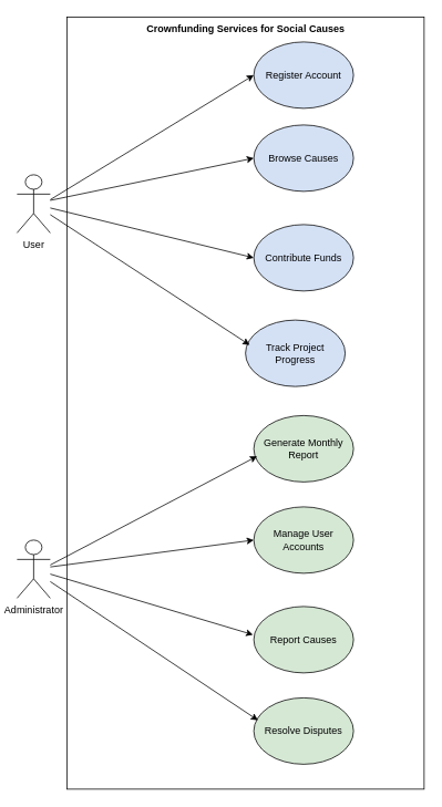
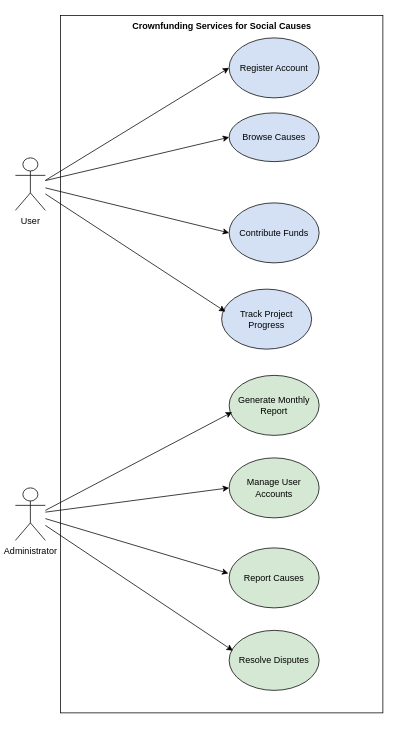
  <mxCell id="0" />
  <mxCell id="1" parent="0" />
  <mxCell id="2" value="" style="rounded=0;whiteSpace=wrap;html=1;" vertex="1" parent="1"><mxGeometry x="80" y="20" width="430" height="930" as="geometry" /></mxCell>
  <mxCell id="3" value="User" style="shape=umlActor;verticalLabelPosition=bottom;verticalAlign=top;html=1;outlineConnect=0;" parent="1" vertex="1"><mxGeometry x="20" y="210" width="40" height="70" as="geometry" /></mxCell>
  <mxCell id="4" value="Administrator" style="shape=umlActor;verticalLabelPosition=bottom;verticalAlign=top;html=1;outlineConnect=0;" vertex="1" parent="1"><mxGeometry x="20" y="650" width="40" height="70" as="geometry" /></mxCell>
  <mxCell id="5" value="Register Account" style="ellipse;whiteSpace=wrap;html=1;fillColor=#D4E1F5;" vertex="1" parent="1"><mxGeometry x="305" y="50" width="120" height="80" as="geometry" /></mxCell>
- <mxCell id="6" value="Browse Causes" style="ellipse;whiteSpace=wrap;html=1;fillColor=#D4E1F5;" vertex="1" parent="1"><mxGeometry x="305" y="150" width="120" height="80" as="geometry" /></mxCell>
+ <mxCell id="6" value="Browse Causes" style="ellipse;whiteSpace=wrap;html=1;fillColor=#D4E1F5;" vertex="1" parent="1"><mxGeometry x="305" y="150" width="120" height="65" as="geometry" /></mxCell>
  <mxCell id="7" value="Contribute Funds" style="ellipse;whiteSpace=wrap;html=1;fillColor=#D4E1F5;" vertex="1" parent="1"><mxGeometry x="305" y="270" width="120" height="80" as="geometry" /></mxCell>
  <mxCell id="8" value="Track Project Progress" style="ellipse;whiteSpace=wrap;html=1;fillColor=#D4E1F5;" vertex="1" parent="1"><mxGeometry x="295" y="385" width="120" height="80" as="geometry" /></mxCell>
  <mxCell id="9" value="Generate Monthly Report" style="ellipse;whiteSpace=wrap;html=1;fillColor=#D5E8D4;" vertex="1" parent="1"><mxGeometry x="305" y="500" width="120" height="80" as="geometry" /></mxCell>
  <mxCell id="10" value="Manage User Accounts" style="ellipse;whiteSpace=wrap;html=1;fillColor=#D5E8D4;" vertex="1" parent="1"><mxGeometry x="305" y="610" width="120" height="80" as="geometry" /></mxCell>
  <mxCell id="11" value="Report Causes" style="ellipse;whiteSpace=wrap;html=1;fillColor=#D5E8D4;" vertex="1" parent="1"><mxGeometry x="305" y="730" width="120" height="80" as="geometry" /></mxCell>
  <mxCell id="12" value="Resolve Disputes" style="ellipse;whiteSpace=wrap;html=1;fillColor=#D5E8D4;" vertex="1" parent="1"><mxGeometry x="305" y="840" width="120" height="80" as="geometry" /></mxCell>
  <mxCell id="13" value="" style="endArrow=classic;html=1;rounded=0;entryX=0;entryY=0.5;entryDx=0;entryDy=0;" edge="1" parent="1" target="5"><mxGeometry width="50" height="50" relative="1" as="geometry"><mxPoint x="60" y="240" as="sourcePoint" /><mxPoint x="300" y="90" as="targetPoint" /></mxGeometry></mxCell>
  <mxCell id="14" value="" style="endArrow=classic;html=1;rounded=0;entryX=0;entryY=0.5;entryDx=0;entryDy=0;" edge="1" parent="1" source="3" target="6"><mxGeometry width="50" height="50" relative="1" as="geometry"><mxPoint x="110" y="265" as="sourcePoint" /><mxPoint x="160" y="215" as="targetPoint" /></mxGeometry></mxCell>
  <mxCell id="15" value="" style="endArrow=classic;html=1;rounded=0;entryX=0;entryY=0.5;entryDx=0;entryDy=0;" edge="1" parent="1" target="7"><mxGeometry width="50" height="50" relative="1" as="geometry"><mxPoint x="60" y="250" as="sourcePoint" /><mxPoint x="270" y="300" as="targetPoint" /></mxGeometry></mxCell>
  <mxCell id="16" value="" style="endArrow=classic;html=1;rounded=0;entryX=0.042;entryY=0.375;entryDx=0;entryDy=0;entryPerimeter=0;" edge="1" parent="1" source="3" target="8"><mxGeometry width="50" height="50" relative="1" as="geometry"><mxPoint x="150" y="510" as="sourcePoint" /><mxPoint x="200" y="460" as="targetPoint" /></mxGeometry></mxCell>
  <mxCell id="17" value="" style="endArrow=classic;html=1;rounded=0;entryX=0.033;entryY=0.613;entryDx=0;entryDy=0;entryPerimeter=0;" edge="1" parent="1" target="9"><mxGeometry width="50" height="50" relative="1" as="geometry"><mxPoint x="60" y="680" as="sourcePoint" /><mxPoint x="301" y="548" as="targetPoint" /></mxGeometry></mxCell>
  <mxCell id="18" value="" style="endArrow=classic;html=1;rounded=0;entryX=0;entryY=0.5;entryDx=0;entryDy=0;" edge="1" parent="1" source="4" target="10"><mxGeometry width="50" height="50" relative="1" as="geometry"><mxPoint x="130" y="710" as="sourcePoint" /><mxPoint x="180" y="660" as="targetPoint" /></mxGeometry></mxCell>
  <mxCell id="19" value="" style="endArrow=classic;html=1;rounded=0;entryX=-0.008;entryY=0.425;entryDx=0;entryDy=0;entryPerimeter=0;" edge="1" parent="1" source="4" target="11"><mxGeometry width="50" height="50" relative="1" as="geometry"><mxPoint x="130" y="840" as="sourcePoint" /><mxPoint x="250" y="810" as="targetPoint" /></mxGeometry></mxCell>
  <mxCell id="20" value="" style="endArrow=classic;html=1;rounded=0;entryX=0.042;entryY=0.338;entryDx=0;entryDy=0;entryPerimeter=0;" edge="1" parent="1" target="12"><mxGeometry width="50" height="50" relative="1" as="geometry"><mxPoint x="60" y="700" as="sourcePoint" /><mxPoint x="140" y="870" as="targetPoint" /></mxGeometry></mxCell>
  <mxCell id="21" value="&lt;b&gt;Crownfunding Services for Social Causes&lt;/b&gt;&lt;span id=&quot;docs-internal-guid-c5508e39-7fff-0532-39dc-8f1c5bc7b82f&quot;&gt;&lt;/span&gt;" style="text;html=1;align=center;verticalAlign=middle;resizable=0;points=[];autosize=1;strokeColor=none;fillColor=none;" vertex="1" parent="1"><mxGeometry x="165" y="20" width="260" height="30" as="geometry" /></mxCell>
